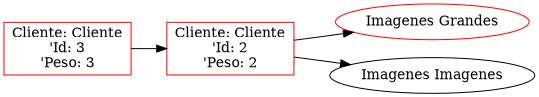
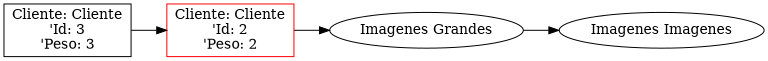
  digraph {
    rankdir=LR
    node [shape=rectangle]
    edge [dir=forward]
-   n1 [color=red label="Cliente: Cliente\n'Id: 3\n'Peso: 3"]
+   n1 [color=black label="Cliente: Cliente\n'Id: 3\n'Peso: 3"]
    n2 [color=red label="Cliente: Cliente\n'Id: 2\n'Peso: 2"]
-   n3 [label="Imagenes Grandes" shape=ellipse color=red]
+   n3 [label="Imagenes Grandes" shape=ellipse]
    n4 [label="Imagenes Imagenes" shape=ellipse]
    n1 -> n2
    n2 -> n3
-   n2 -> n4
+   n3 -> n4
  }
